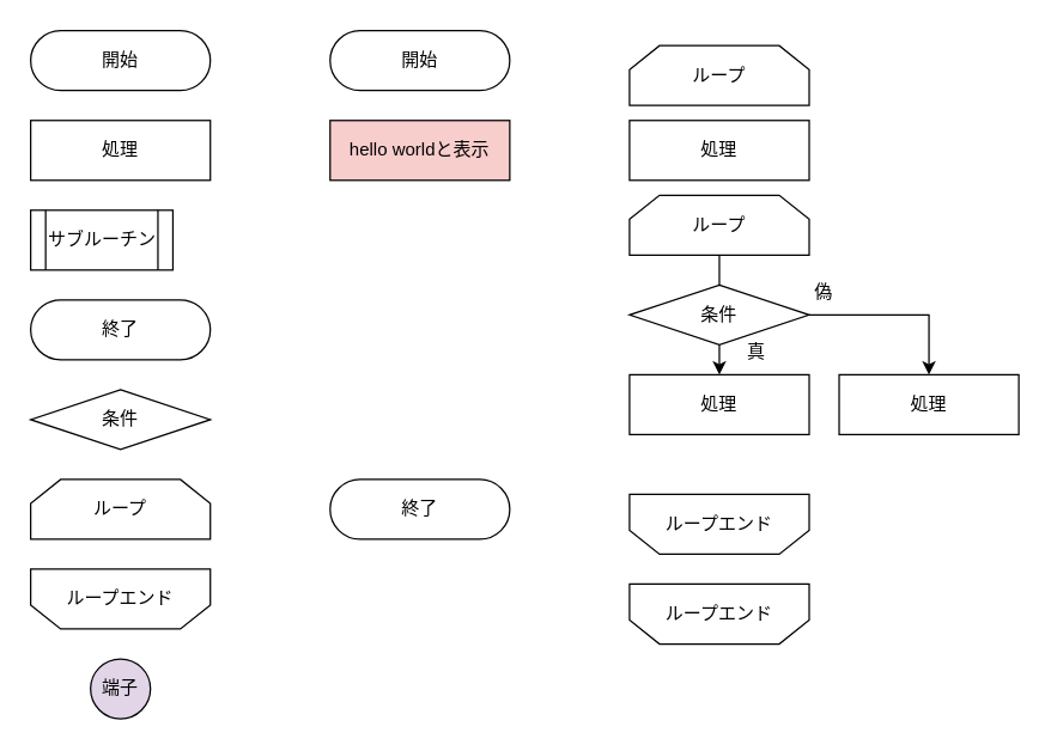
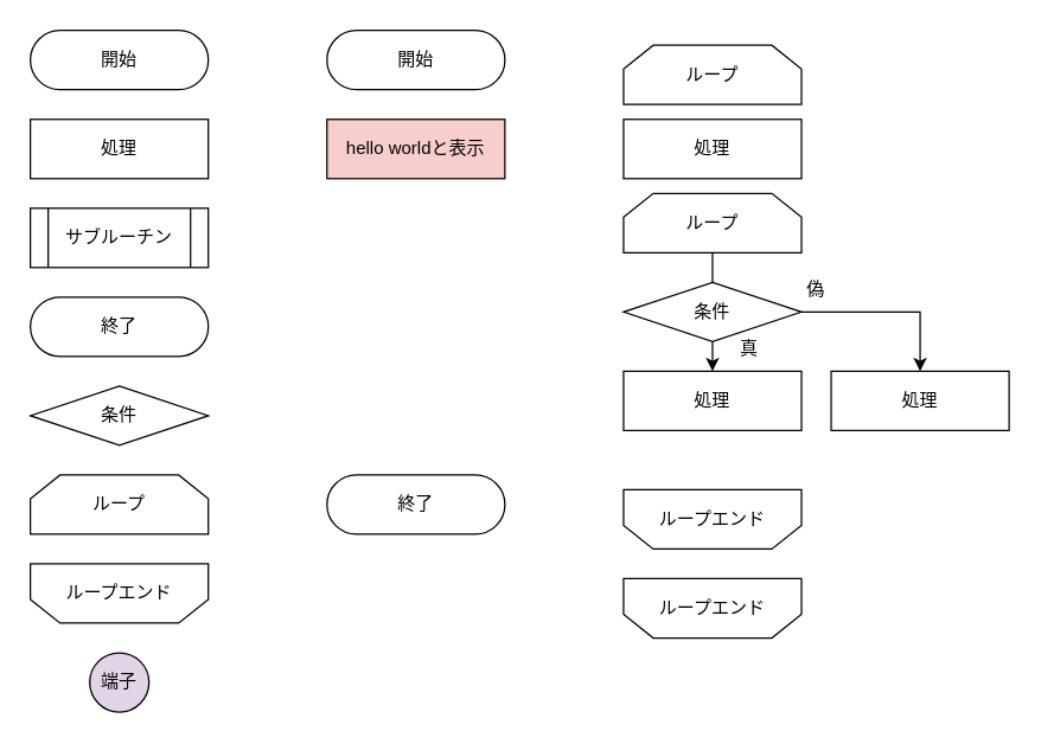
  <mxCell id="0" />
  <mxCell id="1" parent="0" />
  <mxCell id="2" value="開始" style="rounded=1;whiteSpace=wrap;html=1;arcSize=50;" vertex="1" parent="1"><mxGeometry x="20" y="20" width="120" height="40" as="geometry" /></mxCell>
  <mxCell id="3" value="終了" style="rounded=1;whiteSpace=wrap;html=1;arcSize=50;" vertex="1" parent="1"><mxGeometry x="20" y="200" width="120" height="40" as="geometry" /></mxCell>
  <mxCell id="4" value="処理" style="rounded=0;whiteSpace=wrap;html=1;" vertex="1" parent="1"><mxGeometry x="20" y="80" width="120" height="40" as="geometry" /></mxCell>
  <mxCell id="5" value="条件" style="rhombus;whiteSpace=wrap;html=1;" vertex="1" parent="1"><mxGeometry x="20" y="260" width="120" height="40" as="geometry" /></mxCell>
  <mxCell id="6" value="ループ" style="shape=loopLimit;whiteSpace=wrap;html=1;" vertex="1" parent="1"><mxGeometry x="20" y="320" width="120" height="40" as="geometry" /></mxCell>
  <mxCell id="7" value="" style="shape=loopLimit;whiteSpace=wrap;html=1;rotation=-180;" vertex="1" parent="1"><mxGeometry x="20" y="380" width="120" height="40" as="geometry" /></mxCell>
- <mxCell id="8" value="サブルーチン" style="shape=process;whiteSpace=wrap;html=1;backgroundOutline=1;" vertex="1" parent="1"><mxGeometry x="20" y="140" width="95" height="40" as="geometry" /></mxCell>
+ <mxCell id="8" value="サブルーチン" style="shape=process;whiteSpace=wrap;html=1;backgroundOutline=1;" vertex="1" parent="1"><mxGeometry x="20" y="140" width="120" height="40" as="geometry" /></mxCell>
  <mxCell id="9" value="端子" style="ellipse;whiteSpace=wrap;html=1;aspect=fixed;fillColor=#e1d5e7;" vertex="1" parent="1"><mxGeometry x="60" y="440" width="40" height="40" as="geometry" /></mxCell>
  <mxCell id="10" value="ループエンド" style="text;html=1;align=center;verticalAlign=middle;whiteSpace=wrap;rounded=0;" vertex="1" parent="1"><mxGeometry x="20" y="385" width="120" height="30" as="geometry" /></mxCell>
  <mxCell id="11" value="開始" style="rounded=1;whiteSpace=wrap;html=1;arcSize=50;" vertex="1" parent="1"><mxGeometry x="220" y="20" width="120" height="40" as="geometry" /></mxCell>
  <mxCell id="12" value="hello worldと表示" style="rounded=0;whiteSpace=wrap;html=1;fillColor=#f8cecc;" vertex="1" parent="1"><mxGeometry x="220" y="80" width="120" height="40" as="geometry" /></mxCell>
  <mxCell id="13" value="終了" style="rounded=1;whiteSpace=wrap;html=1;arcSize=50;" vertex="1" parent="1"><mxGeometry x="220" y="320" width="120" height="40" as="geometry" /></mxCell>
  <mxCell id="14" value="ループ" style="shape=loopLimit;whiteSpace=wrap;html=1;" vertex="1" parent="1"><mxGeometry x="420" y="30" width="120" height="40" as="geometry" /></mxCell>
  <mxCell id="15" value="" style="shape=loopLimit;whiteSpace=wrap;html=1;rotation=-180;" vertex="1" parent="1"><mxGeometry x="420" y="330" width="120" height="40" as="geometry" /></mxCell>
  <mxCell id="16" value="ループエンド" style="text;html=1;align=center;verticalAlign=middle;whiteSpace=wrap;rounded=0;" vertex="1" parent="1"><mxGeometry x="420" y="335" width="120" height="30" as="geometry" /></mxCell>
  <mxCell id="17" value="" style="shape=loopLimit;whiteSpace=wrap;html=1;rotation=-180;" vertex="1" parent="1"><mxGeometry x="420" y="390" width="120" height="40" as="geometry" /></mxCell>
  <mxCell id="18" value="ループエンド" style="text;html=1;align=center;verticalAlign=middle;whiteSpace=wrap;rounded=0;" vertex="1" parent="1"><mxGeometry x="420" y="395" width="120" height="30" as="geometry" /></mxCell>
  <mxCell id="19" style="edgeStyle=orthogonalEdgeStyle;rounded=0;orthogonalLoop=1;jettySize=auto;html=1;exitX=0.5;exitY=1;exitDx=0;exitDy=0;entryX=0.5;entryY=0;entryDx=0;entryDy=0;endArrow=none;startFill=0;" edge="1" parent="1" source="20" target="23"><mxGeometry relative="1" as="geometry" /></mxCell>
  <mxCell id="20" value="ループ" style="shape=loopLimit;whiteSpace=wrap;html=1;" vertex="1" parent="1"><mxGeometry x="420" y="130" width="120" height="40" as="geometry" /></mxCell>
  <mxCell id="21" value="処理" style="rounded=0;whiteSpace=wrap;html=1;" vertex="1" parent="1"><mxGeometry x="420" y="80" width="120" height="40" as="geometry" /></mxCell>
  <mxCell id="22" style="edgeStyle=orthogonalEdgeStyle;rounded=0;orthogonalLoop=1;jettySize=auto;html=1;exitX=0.5;exitY=1;exitDx=0;exitDy=0;entryX=0.5;entryY=0;entryDx=0;entryDy=0;" edge="1" parent="1" source="23" target="24"><mxGeometry relative="1" as="geometry" /></mxCell>
  <mxCell id="23" value="条件" style="rhombus;whiteSpace=wrap;html=1;" vertex="1" parent="1"><mxGeometry x="420" y="190" width="120" height="40" as="geometry" /></mxCell>
  <mxCell id="24" value="処理" style="rounded=0;whiteSpace=wrap;html=1;" vertex="1" parent="1"><mxGeometry x="420" y="250" width="120" height="40" as="geometry" /></mxCell>
  <mxCell id="25" value="処理" style="rounded=0;whiteSpace=wrap;html=1;" vertex="1" parent="1"><mxGeometry x="560" y="250" width="120" height="40" as="geometry" /></mxCell>
  <mxCell id="26" value="真" style="text;html=1;align=center;verticalAlign=middle;whiteSpace=wrap;rounded=0;" vertex="1" parent="1"><mxGeometry x="490" y="220" width="30" height="30" as="geometry" /></mxCell>
  <mxCell id="27" style="edgeStyle=orthogonalEdgeStyle;rounded=0;orthogonalLoop=1;jettySize=auto;html=1;exitX=1;exitY=0.5;exitDx=0;exitDy=0;entryX=0.5;entryY=0;entryDx=0;entryDy=0;" edge="1" parent="1" source="23" target="25"><mxGeometry relative="1" as="geometry"><Array as="points"><mxPoint x="620" y="210" /></Array></mxGeometry></mxCell>
  <mxCell id="28" value="偽" style="text;html=1;align=center;verticalAlign=middle;whiteSpace=wrap;rounded=0;" vertex="1" parent="1"><mxGeometry x="530" y="180" width="40" height="30" as="geometry" /></mxCell>
